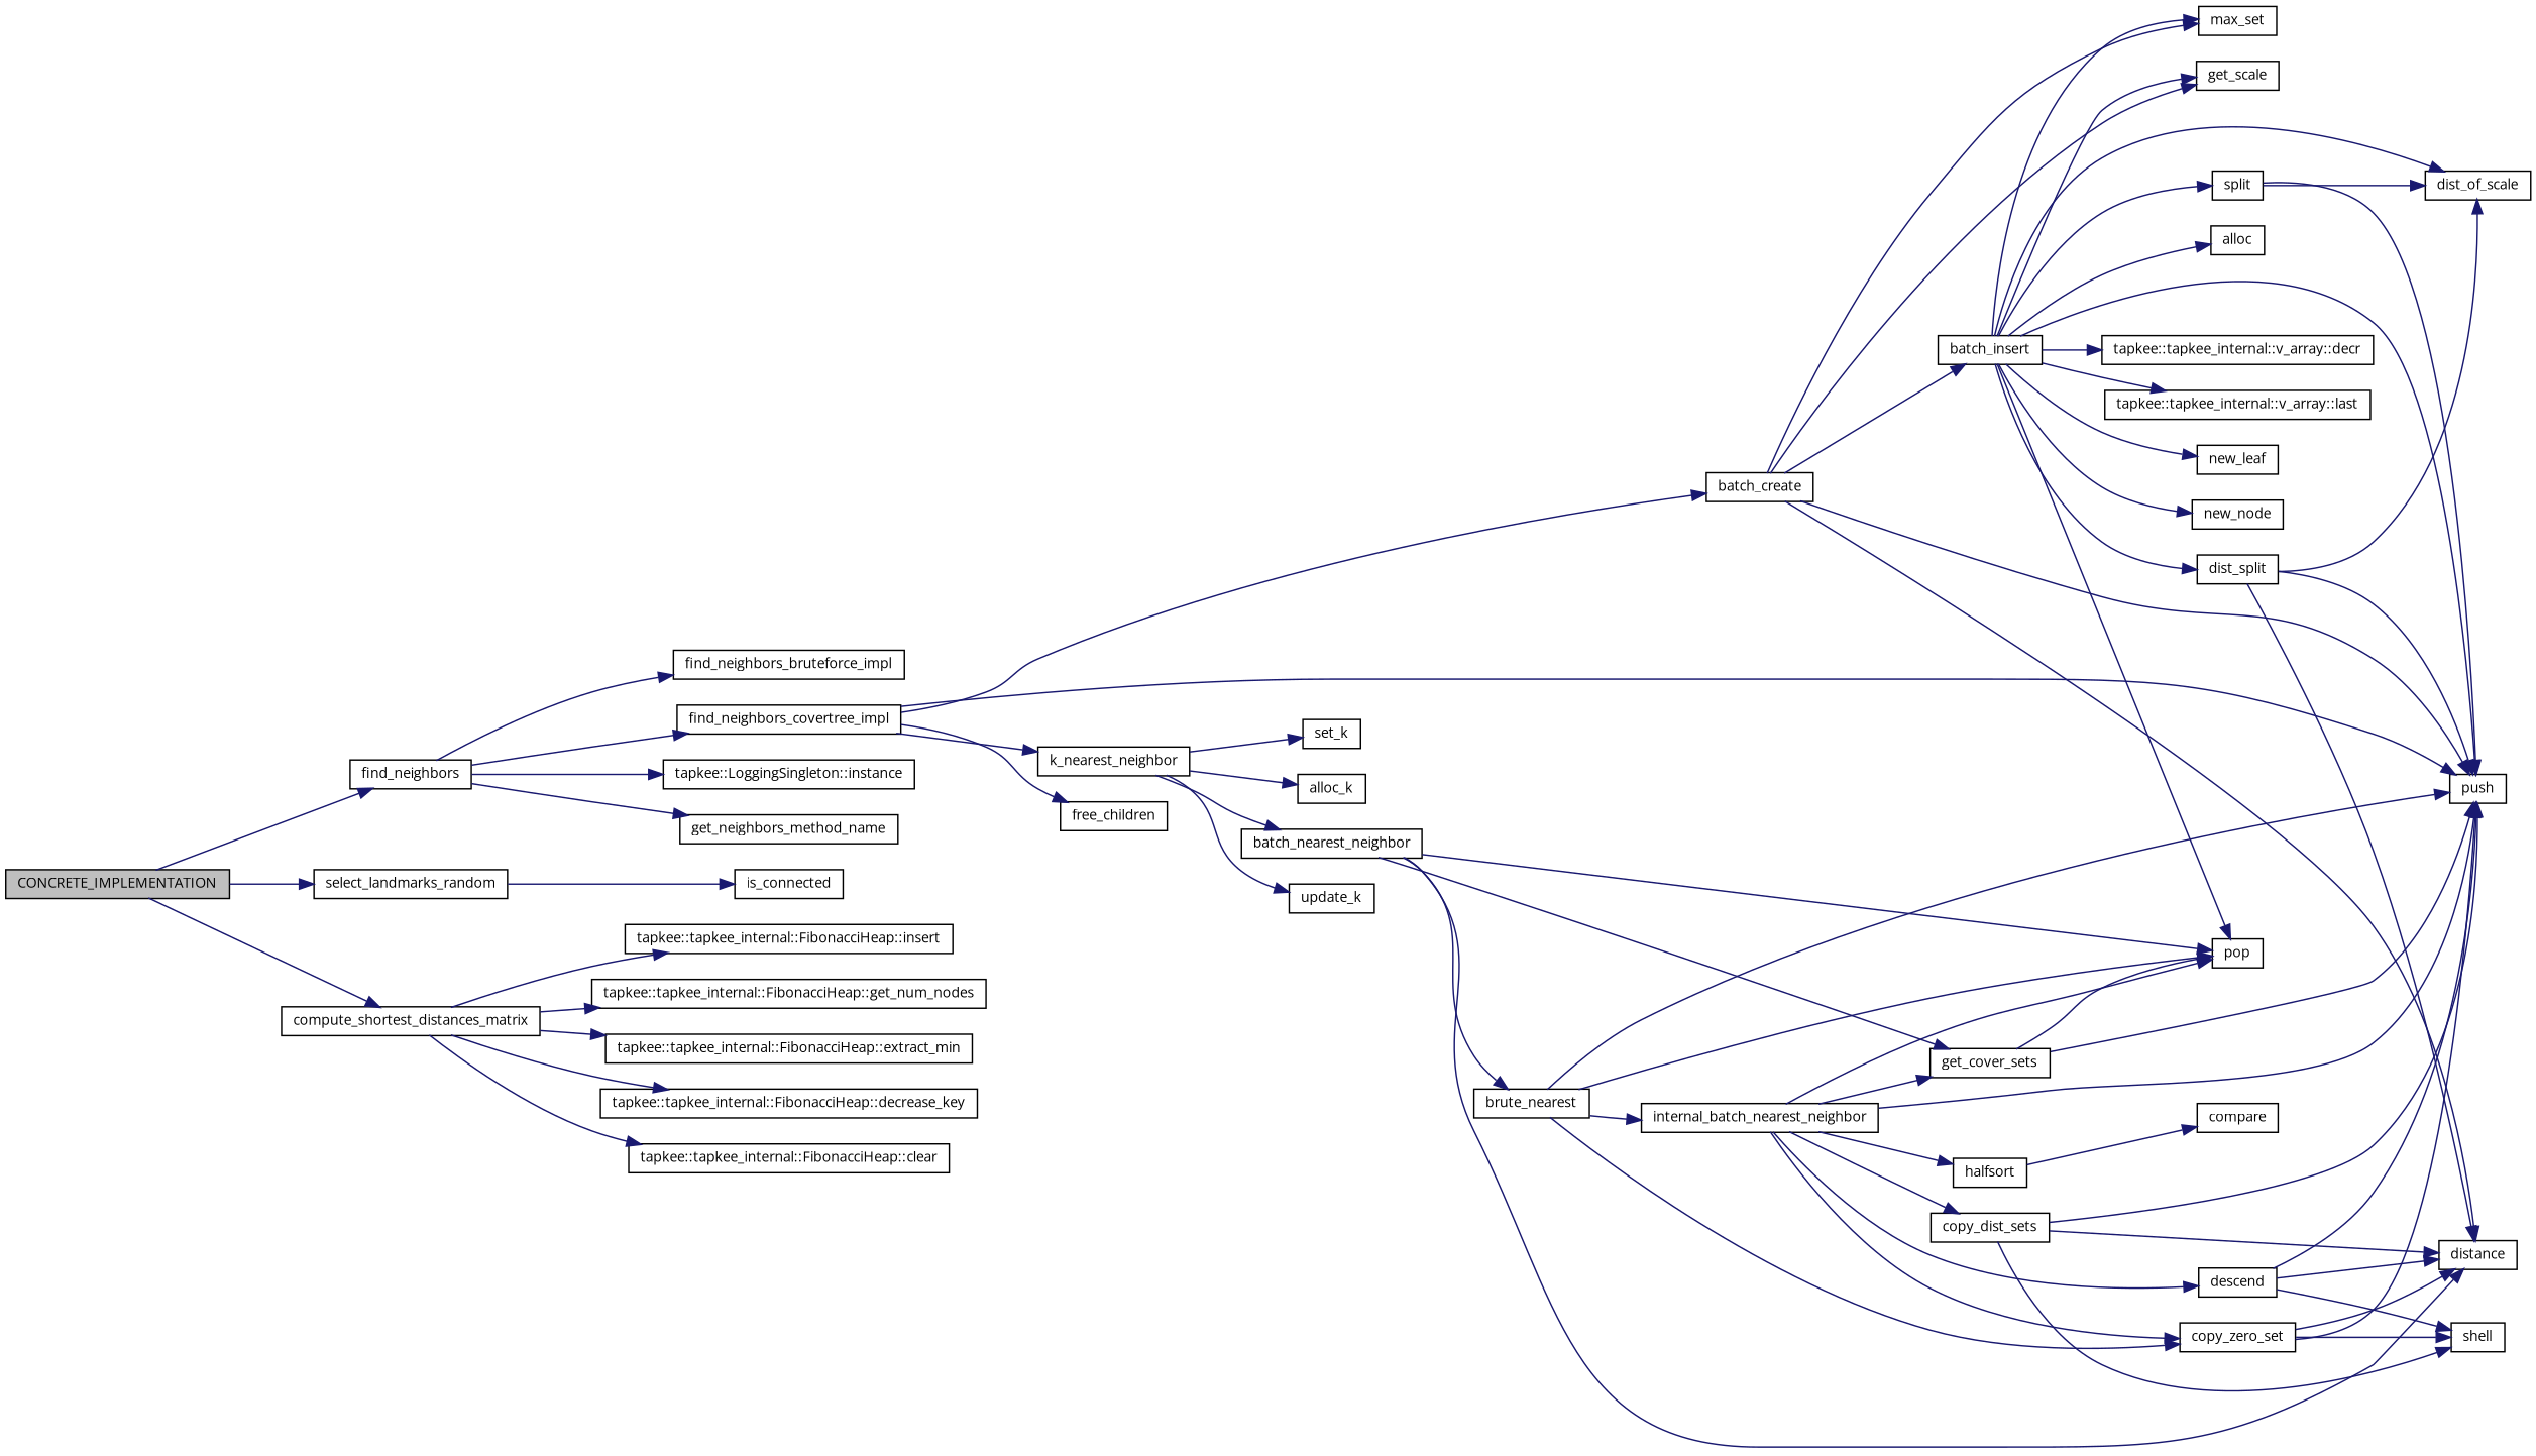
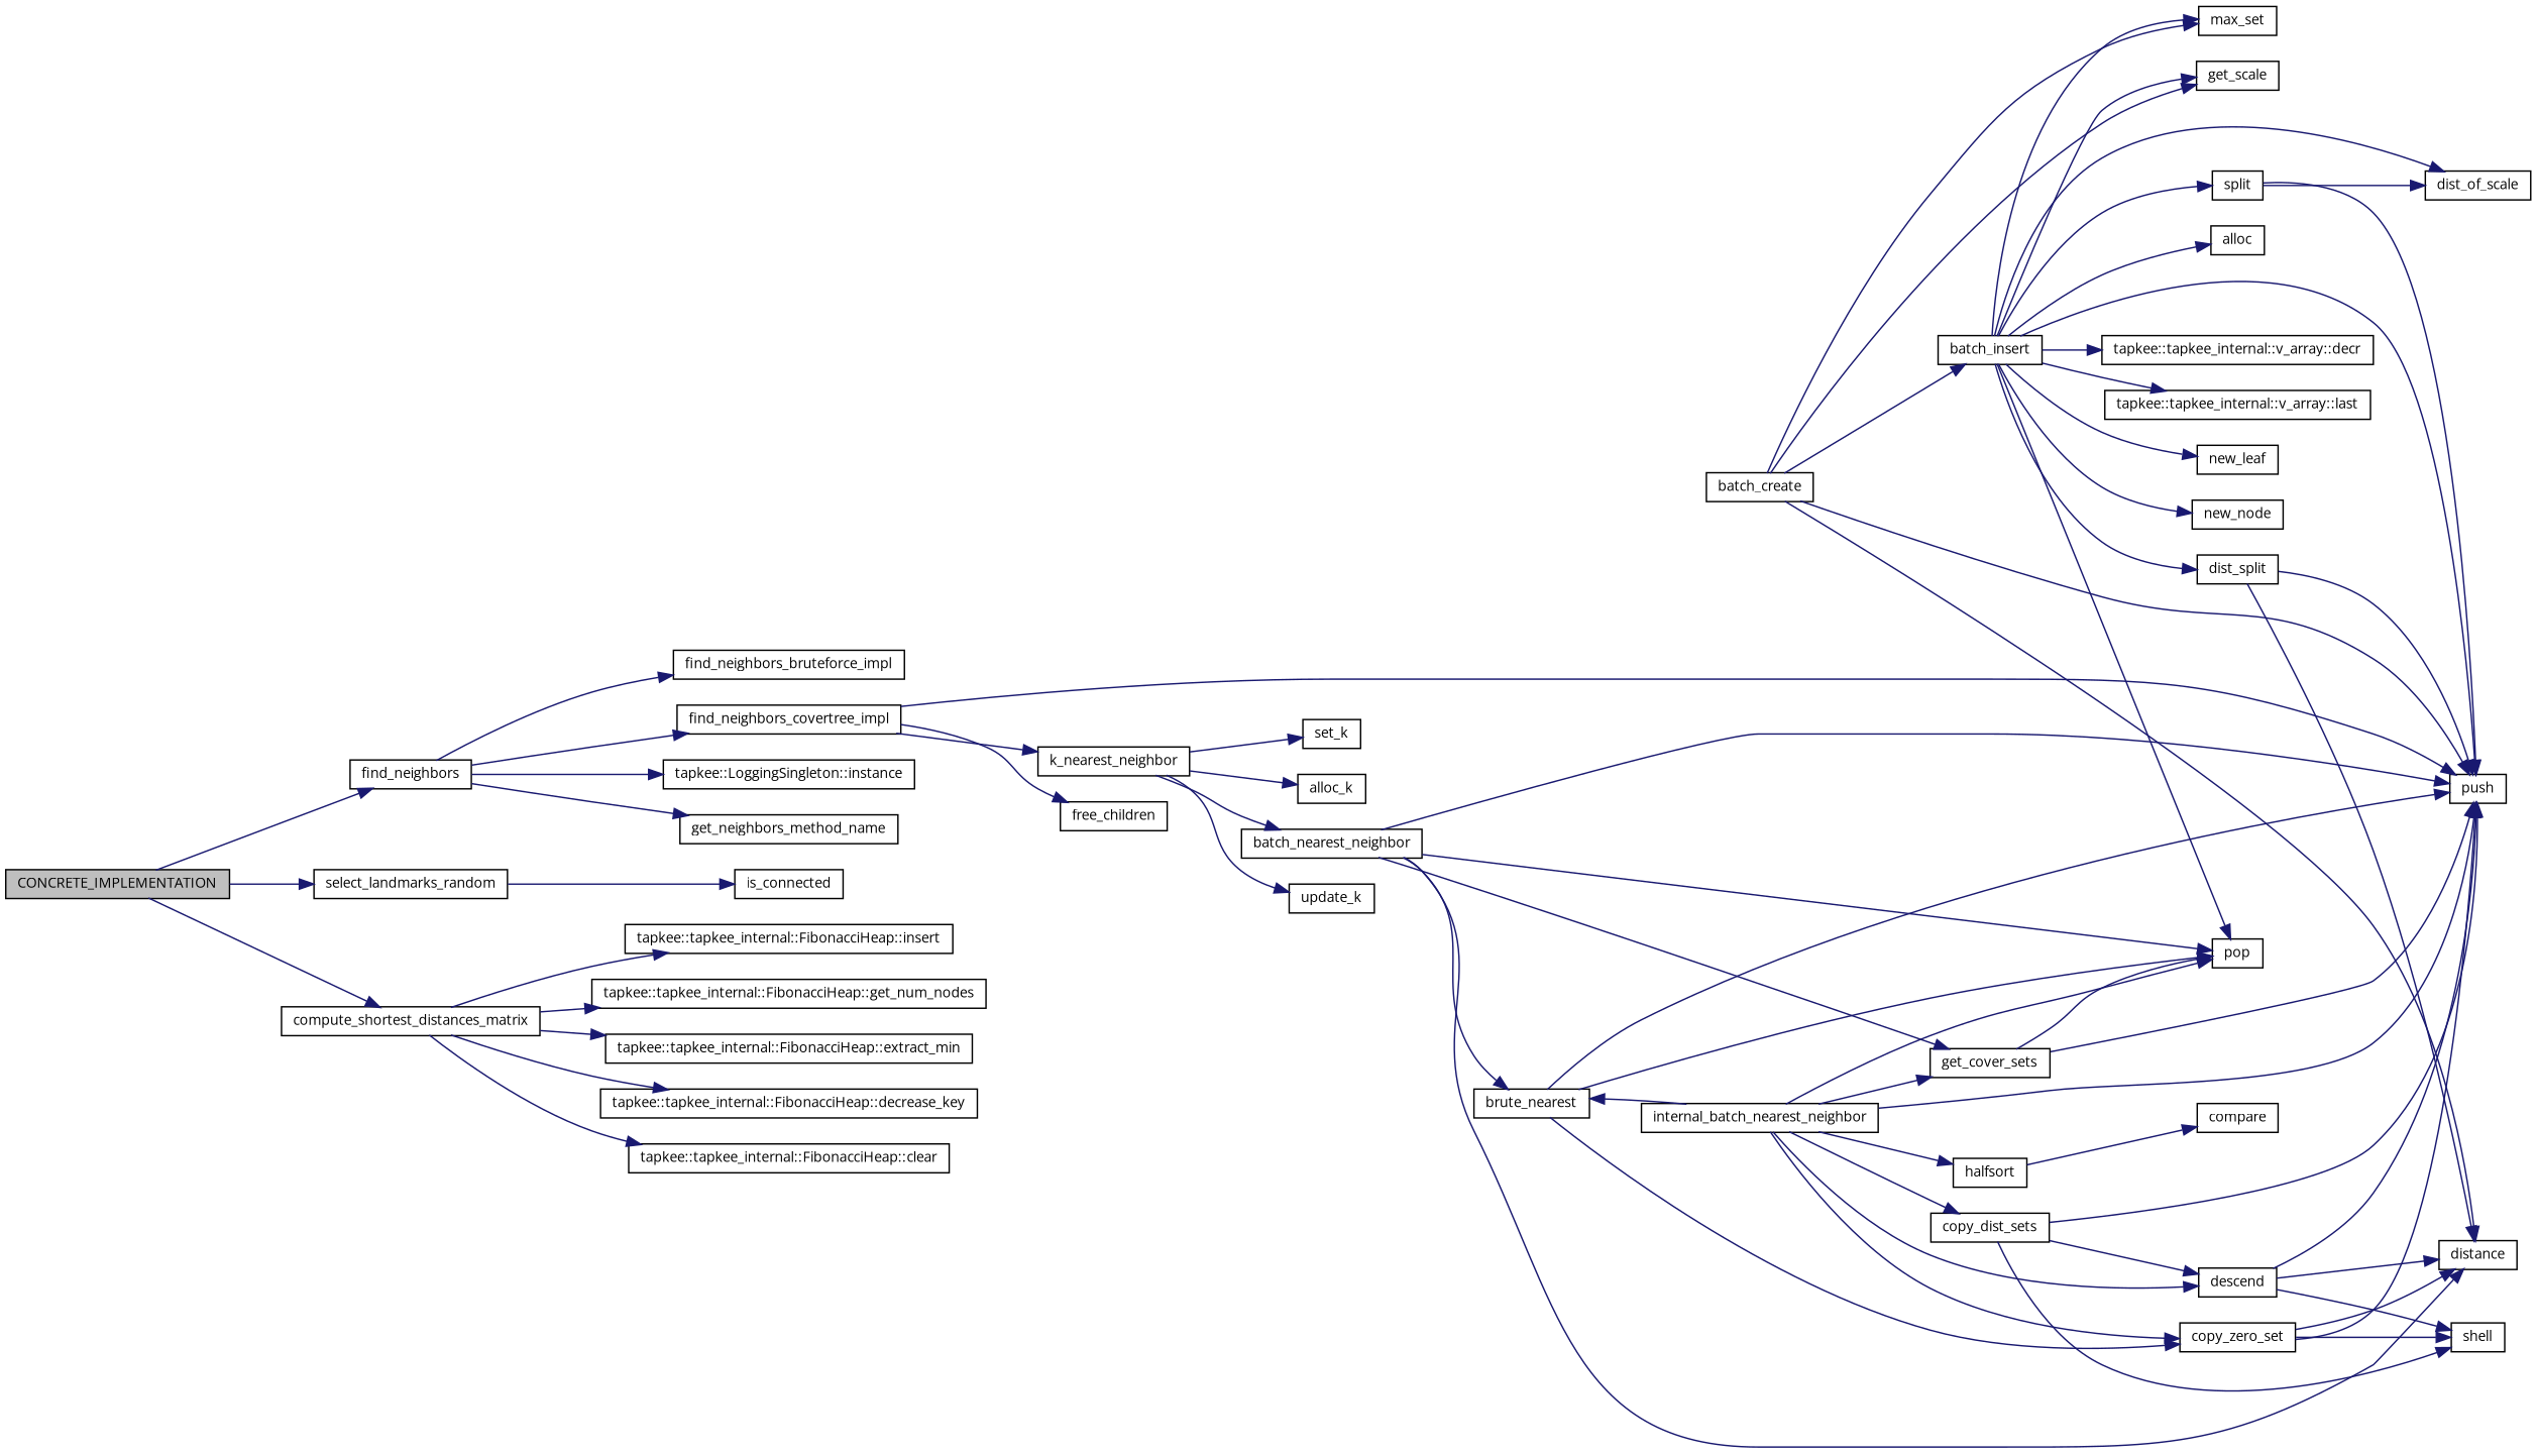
  digraph {
    fontname="Open Sans"
    rankdir=LR
    node [color=black fillcolor=white fontname="Open Sans" fontsize=10 shape=record style=filled]
    edge [color=midnightblue fontname="Open Sans" fontsize=10 labelfontname=FreeSans labelfontsize=10 style=solid]
    n1 [fillcolor=grey75 fontcolor=black height=0.2 label=CONCRETE_IMPLEMENTATION width=0.4]
    n2 [height=0.2 label=find_neighbors width=0.4]
    n3 [height=0.2 label=select_landmarks_random width=0.4]
    n4 [height=0.2 label=compute_shortest_distances_matrix width=0.4]
    n5 [height=0.2 label="tapkee::LoggingSingleton::instance" width=0.4]
    n6 [height=0.2 label=get_neighbors_method_name width=0.4]
    n7 [height=0.2 label=find_neighbors_bruteforce_impl width=0.4]
    n8 [height=0.2 label=find_neighbors_covertree_impl width=0.4]
    n9 [height=0.2 label=is_connected width=0.4]
    n10 [height=0.2 label="tapkee::tapkee_internal::FibonacciHeap::insert" width=0.4]
    n11 [height=0.2 label="tapkee::tapkee_internal::FibonacciHeap::get_num_nodes" width=0.4]
    n12 [height=0.2 label="tapkee::tapkee_internal::FibonacciHeap::extract_min" width=0.4]
    n13 [height=0.2 label="tapkee::tapkee_internal::FibonacciHeap::decrease_key" width=0.4]
    n14 [height=0.2 label="tapkee::tapkee_internal::FibonacciHeap::clear" width=0.4]
    n15 [height=0.2 label=push width=0.4]
    n16 [height=0.2 label=batch_create width=0.4]
    n17 [height=0.2 label=k_nearest_neighbor width=0.4]
    n18 [height=0.2 label=free_children width=0.4]
    n19 [height=0.2 label=distance width=0.4]
    n20 [height=0.2 label=max_set width=0.4]
    n21 [height=0.2 label=batch_insert width=0.4]
    n22 [height=0.2 label=get_scale width=0.4]
    n23 [height=0.2 label=update_k width=0.4]
    n24 [height=0.2 label=set_k width=0.4]
    n25 [height=0.2 label=alloc_k width=0.4]
    n26 [height=0.2 label=batch_nearest_neighbor width=0.4]
    n27 [height=0.2 label=new_leaf width=0.4]
    n28 [height=0.2 label=new_node width=0.4]
    n29 [height=0.2 label=alloc width=0.4]
    n30 [height=0.2 label=pop width=0.4]
    n31 [height=0.2 label=split width=0.4]
    n32 [height=0.2 label=dist_of_scale width=0.4]
    n33 [height=0.2 label=dist_split width=0.4]
    n34 [height=0.2 label="tapkee::tapkee_internal::v_array::decr" width=0.4]
    n35 [height=0.2 label="tapkee::tapkee_internal::v_array::last" width=0.4]
    n36 [height=0.2 label=get_cover_sets width=0.4]
    n37 [height=0.2 label=brute_nearest width=0.4]
    n38 [height=0.2 label=internal_batch_nearest_neighbor width=0.4]
    n39 [height=0.2 label=copy_zero_set width=0.4]
    n40 [height=0.2 label=copy_dist_sets width=0.4]
    n41 [height=0.2 label=halfsort width=0.4]
    n42 [height=0.2 label=descend width=0.4]
    n43 [height=0.2 label=shell width=0.4]
    n44 [height=0.2 label=compare width=0.4]
    n1 -> n2
    n1 -> n3
    n1 -> n4
    n2 -> n5
    n2 -> n6
    n2 -> n7
    n2 -> n8
    n3 -> n9
    n4 -> n10
    n4 -> n11
    n4 -> n12
    n4 -> n13
    n4 -> n14
    n8 -> n15
-   n8 -> n16
    n8 -> n17
    n8 -> n18
    n16 -> n15
    n16 -> n19
    n16 -> n20
    n16 -> n21
    n16 -> n22
    n17 -> n23
    n17 -> n24
    n17 -> n25
    n17 -> n26
    n21 -> n15
    n21 -> n20
    n21 -> n22
    n21 -> n27
    n21 -> n28
    n21 -> n29
    n21 -> n30
    n21 -> n31
    n21 -> n32
    n21 -> n33
    n21 -> n34
    n21 -> n35
+   n26 -> n15
    n26 -> n19
    n26 -> n30
    n26 -> n36
    n26 -> n37
    n31 -> n15
    n31 -> n32
    n33 -> n15
    n33 -> n19
-   n33 -> n32
    n36 -> n15
    n36 -> n30
    n37 -> n15
    n37 -> n30
    n37 -> n39
    n38 -> n15
    n38 -> n30
    n38 -> n36
-   n37 -> n38
+   n38 -> n37
    n38 -> n39
    n38 -> n40
    n38 -> n41
    n38 -> n42
    n39 -> n15
    n39 -> n19
    n39 -> n43
    n40 -> n15
-   n40 -> n19
+   n40 -> n42
    n40 -> n43
    n41 -> n44
    n42 -> n15
    n42 -> n19
    n42 -> n43
  }
